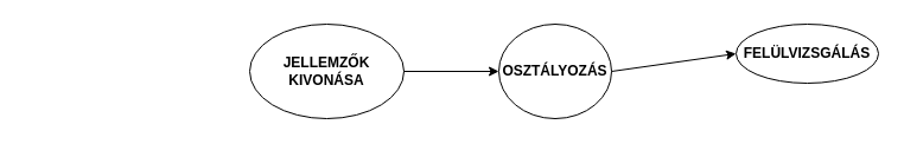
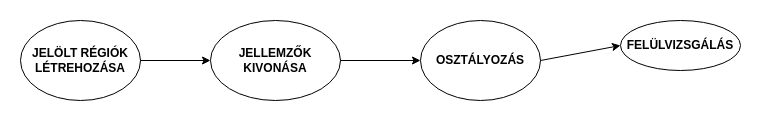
  <mxCell id="0" />
  <mxCell id="1" parent="0" />
+ <mxCell id="2" value="&lt;b&gt;JELÖLT RÉGIÓK LÉTREHOZÁSA&lt;/b&gt;" style="ellipse;whiteSpace=wrap;html=1;" parent="1" vertex="1"><mxGeometry x="20" y="20" width="120" height="80" as="geometry" /></mxCell>
  <mxCell id="3" value="&lt;b&gt;JELLEMZŐK KIVONÁSA&lt;/b&gt;" style="ellipse;whiteSpace=wrap;html=1;" parent="1" vertex="1"><mxGeometry x="210" y="20" width="130" height="80" as="geometry" /></mxCell>
- <mxCell id="4" value="&lt;b&gt;OSZTÁLYOZÁS&lt;/b&gt;" style="ellipse;whiteSpace=wrap;html=1;" parent="1" vertex="1"><mxGeometry x="420" y="20" width="95" height="80" as="geometry" /></mxCell>
+ <mxCell id="4" value="&lt;b&gt;OSZTÁLYOZÁS&lt;/b&gt;" style="ellipse;whiteSpace=wrap;html=1;" parent="1" vertex="1"><mxGeometry x="420" y="20" width="120" height="80" as="geometry" /></mxCell>
  <mxCell id="5" value="&lt;b&gt;FELÜLVIZSGÁLÁS&lt;/b&gt;" style="ellipse;whiteSpace=wrap;html=1;" parent="1" vertex="1"><mxGeometry x="620" y="20" width="120" height="50" as="geometry" /></mxCell>
+ <mxCell id="6" value="" style="endArrow=classic;html=1;exitX=1;exitY=0.5;exitDx=0;exitDy=0;entryX=0;entryY=0.5;entryDx=0;entryDy=0;" parent="1" source="2" target="3" edge="1"><mxGeometry width="50" height="50" relative="1" as="geometry"><mxPoint x="340" y="210" as="sourcePoint" /><mxPoint x="390" y="160" as="targetPoint" /></mxGeometry></mxCell>
  <mxCell id="7" value="" style="endArrow=classic;html=1;exitX=1;exitY=0.5;exitDx=0;exitDy=0;entryX=0;entryY=0.5;entryDx=0;entryDy=0;" parent="1" source="3" target="4" edge="1"><mxGeometry width="50" height="50" relative="1" as="geometry"><mxPoint x="370" y="160" as="sourcePoint" /><mxPoint x="420" y="110" as="targetPoint" /></mxGeometry></mxCell>
  <mxCell id="8" value="" style="endArrow=classic;html=1;exitX=1;exitY=0.5;exitDx=0;exitDy=0;entryX=0;entryY=0.5;entryDx=0;entryDy=0;" parent="1" source="4" target="5" edge="1"><mxGeometry width="50" height="50" relative="1" as="geometry"><mxPoint x="620" y="200" as="sourcePoint" /><mxPoint x="670" y="150" as="targetPoint" /></mxGeometry></mxCell>
